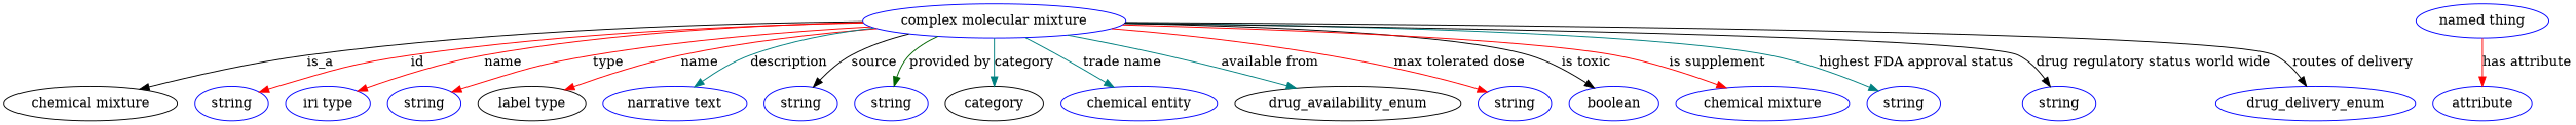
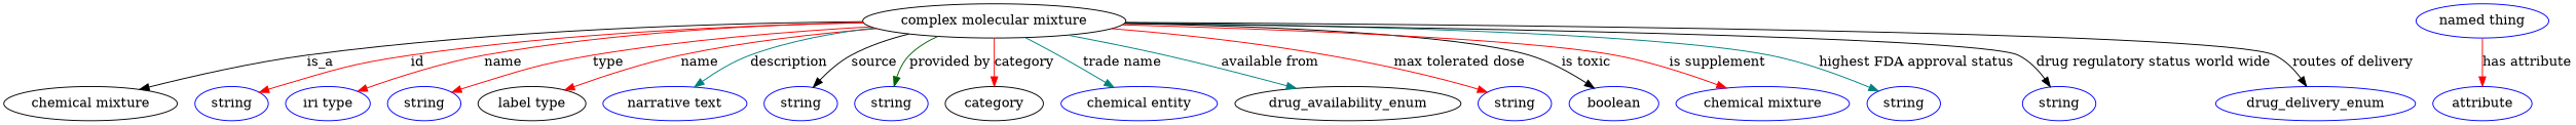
  digraph {
    node [color=blue]
    edge [color=red style=solid]
-   n1 [height=0.5 label="complex molecular mixture" width=3.8274]
+   n1 [height=0.5 label="complex molecular mixture" width=3.8274 color=""]
    "chemical mixture" [height=0.5 width=2.5276 color=""]
    n3 [height=0.5 label=string width=1.0652]
    n4 [height=0.5 label="iri type" width=1.2277]
    n5 [height=0.5 label=string width=1.0652]
    n6 [color=black height=0.5 label="label type" width=1.5707]
    n7 [height=0.5 label="narrative text" width=2.0943]
    n8 [height=0.5 label=string width=1.0652]
    n9 [height=0.5 label=string width=1.0652]
    category [height=0.5 width=1.4263 color=""]
    n11 [height=0.5 label="chemical entity" width=2.2748]
    n12 [color=black height=0.5 label=drug_availability_enum width=3.2858]
    n13 [height=0.5 label=string width=1.0652]
    n14 [height=0.5 label=boolean width=1.2999]
    n15 [height=0.5 label="chemical mixture" width=2.5276]
    n16 [height=0.5 label=string width=1.0652]
    n17 [height=0.5 label=string width=1.0652]
    n18 [height=0.5 label=drug_delivery_enum width=2.9067]
    n19 [height=0.5 label=attribute width=1.4443]
    n20 [height=0.5 label="named thing" width=1.9318]
    n1 -> "chemical mixture" [color=black label=is_a style=""]
    n1 -> n3 [label=id]
    n1 -> n4 [label=name]
    n1 -> n5 [label=type]
    n1 -> n6 [label=name]
    n1 -> n7 [color=teal label=description]
    n1 -> n8 [color=black label=source]
    n1 -> n9 [color=darkgreen label="provided by"]
-   n1 -> category [color=teal label=category]
+   n1 -> category [label=category]
    n1 -> n11 [color=teal label="trade name"]
    n1 -> n12 [color=teal label="available from"]
    n1 -> n13 [label="max tolerated dose"]
    n1 -> n14 [color=black label="is toxic"]
    n1 -> n15 [label="is supplement"]
    n1 -> n16 [color=teal label="highest FDA approval status"]
    n1 -> n17 [color=black label="drug regulatory status world wide"]
    n1 -> n18 [color=black label="routes of delivery"]
    n20 -> n19 [label="has attribute"]
  }
